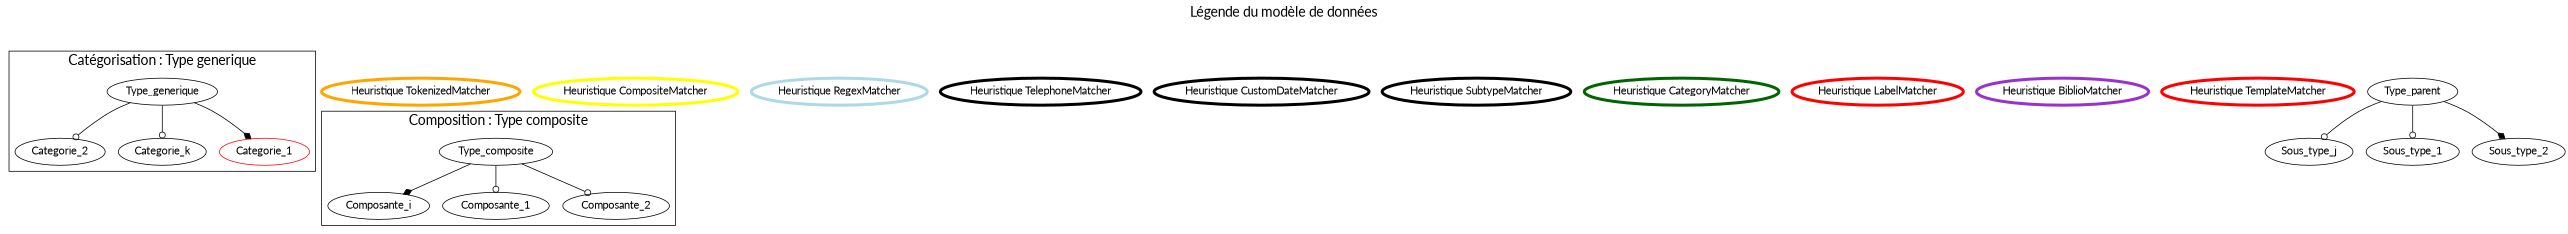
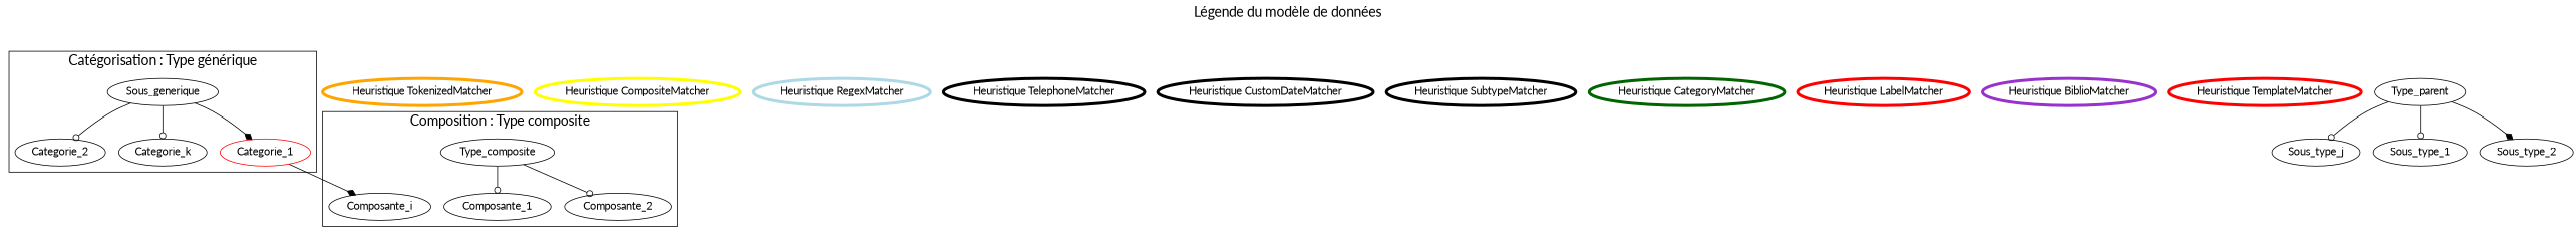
  digraph {
    fontname=Lato
    fontsize=18
    label="Légende du modèle de données"
    labelloc=t
    node [fontname=Lato]
    edge [arrowhead=odot fontname=Lato]
-   Type_generique
+   Type_generique [label=Sous_generique]
    Categorie_2
    Categorie_k
    Categorie_1 [color=red]
    Type_composite
    Composante_2
    Composante_1
    Composante_i
    n9 [color=orange label="Heuristique TokenizedMatcher" penwidth=4.0]
    n10 [color=yellow label="Heuristique CompositeMatcher" penwidth=4.0]
    n11 [color=lightblue label="Heuristique RegexMatcher" penwidth=4.0]
    n12 [color=black label="Heuristique TelephoneMatcher" penwidth=4.0]
    n13 [color=black label="Heuristique CustomDateMatcher" penwidth=4.0]
    n14 [color=black label="Heuristique SubtypeMatcher" penwidth=4.0]
    n15 [color=darkgreen label="Heuristique CategoryMatcher" penwidth=4.0]
    n16 [color=red label="Heuristique LabelMatcher" penwidth=4.0]
    n17 [color=darkorchid label="Heuristique BiblioMatcher" penwidth=4.0]
    n18 [color=red label="Heuristique TemplateMatcher" penwidth=4.0]
    Type_parent
    Sous_type_j
    Sous_type_1
    Sous_type_2
    subgraph cluster_1 {
-     label="Catégorisation : Type generique"
+     label="Catégorisation : Type générique"
      Type_generique
      Categorie_2
      Categorie_k
      Categorie_1
    }
    subgraph cluster_2 {
      label="Composition : Type composite"
      Type_composite
      Composante_2
      Composante_1
      Composante_i
    }
    Type_generique -> Categorie_2 [arrowtail=crow]
    Type_generique -> Categorie_k [arrowtail=crow]
    Type_generique -> Categorie_1 [arrowhead=diamond arrowtail=crow]
    Type_composite -> Composante_2
    Type_composite -> Composante_1
-   Type_composite -> Composante_i [arrowhead=diamond]
+   Categorie_1 -> Composante_i [arrowhead=diamond]
    Type_parent -> Sous_type_j
    Type_parent -> Sous_type_1
    Type_parent -> Sous_type_2 [arrowhead=diamond]
  }
